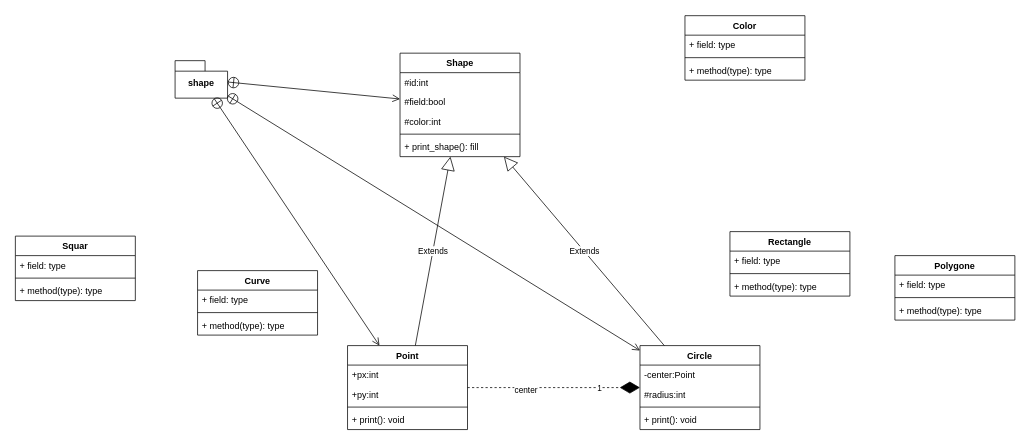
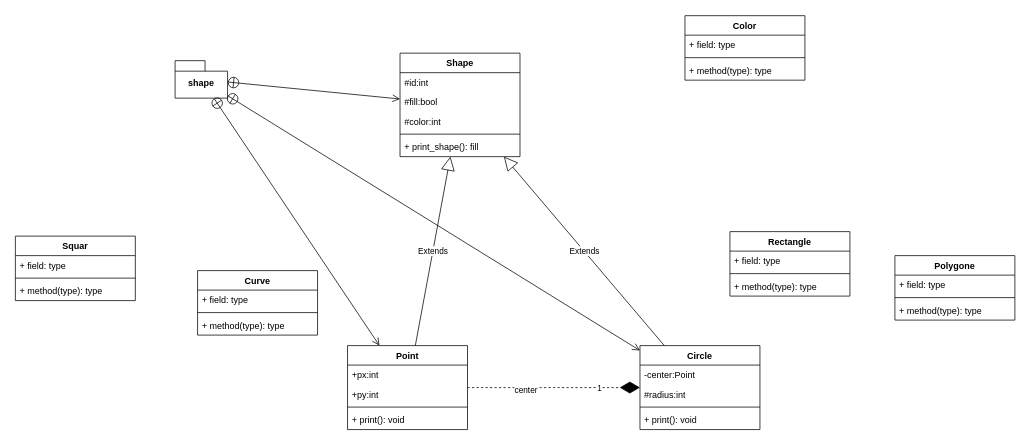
  <mxCell id="0" />
  <mxCell id="1" parent="0" />
  <mxCell id="2" value="Shape" style="swimlane;fontStyle=1;align=center;verticalAlign=top;childLayout=stackLayout;horizontal=1;startSize=26;horizontalStack=0;resizeParent=1;resizeParentMax=0;resizeLast=0;collapsible=1;marginBottom=0;whiteSpace=wrap;html=1;" vertex="1" parent="1"><mxGeometry x="533" y="70" width="160" height="138" as="geometry" /></mxCell>
  <mxCell id="3" value="#id:int" style="text;strokeColor=none;fillColor=none;align=left;verticalAlign=top;spacingLeft=4;spacingRight=4;overflow=hidden;rotatable=0;points=[[0,0.5],[1,0.5]];portConstraint=eastwest;whiteSpace=wrap;html=1;" vertex="1" parent="2"><mxGeometry y="26" width="160" height="26" as="geometry" /></mxCell>
- <mxCell id="4" value="#field:bool" style="text;strokeColor=none;fillColor=none;align=left;verticalAlign=top;spacingLeft=4;spacingRight=4;overflow=hidden;rotatable=0;points=[[0,0.5],[1,0.5]];portConstraint=eastwest;whiteSpace=wrap;html=1;" vertex="1" parent="2"><mxGeometry y="52" width="160" height="26" as="geometry" /></mxCell>
+ <mxCell id="4" value="#fill:bool" style="text;strokeColor=none;fillColor=none;align=left;verticalAlign=top;spacingLeft=4;spacingRight=4;overflow=hidden;rotatable=0;points=[[0,0.5],[1,0.5]];portConstraint=eastwest;whiteSpace=wrap;html=1;" vertex="1" parent="2"><mxGeometry y="52" width="160" height="26" as="geometry" /></mxCell>
  <mxCell id="5" value="#color:int" style="text;strokeColor=none;fillColor=none;align=left;verticalAlign=top;spacingLeft=4;spacingRight=4;overflow=hidden;rotatable=0;points=[[0,0.5],[1,0.5]];portConstraint=eastwest;whiteSpace=wrap;html=1;" vertex="1" parent="2"><mxGeometry y="78" width="160" height="26" as="geometry" /></mxCell>
  <mxCell id="6" value="" style="line;strokeWidth=1;fillColor=none;align=left;verticalAlign=middle;spacingTop=-1;spacingLeft=3;spacingRight=3;rotatable=0;labelPosition=right;points=[];portConstraint=eastwest;strokeColor=inherit;" vertex="1" parent="2"><mxGeometry y="104" width="160" height="8" as="geometry" /></mxCell>
  <mxCell id="7" value="+ print_shape(): fill" style="text;strokeColor=none;fillColor=none;align=left;verticalAlign=top;spacingLeft=4;spacingRight=4;overflow=hidden;rotatable=0;points=[[0,0.5],[1,0.5]];portConstraint=eastwest;whiteSpace=wrap;html=1;" vertex="1" parent="2"><mxGeometry y="112" width="160" height="26" as="geometry" /></mxCell>
  <mxCell id="8" value="Curve" style="swimlane;fontStyle=1;align=center;verticalAlign=top;childLayout=stackLayout;horizontal=1;startSize=26;horizontalStack=0;resizeParent=1;resizeParentMax=0;resizeLast=0;collapsible=1;marginBottom=0;whiteSpace=wrap;html=1;" vertex="1" parent="1"><mxGeometry x="263" y="360" width="160" height="86" as="geometry" /></mxCell>
  <mxCell id="9" value="+ field: type" style="text;strokeColor=none;fillColor=none;align=left;verticalAlign=top;spacingLeft=4;spacingRight=4;overflow=hidden;rotatable=0;points=[[0,0.5],[1,0.5]];portConstraint=eastwest;whiteSpace=wrap;html=1;" vertex="1" parent="8"><mxGeometry y="26" width="160" height="26" as="geometry" /></mxCell>
  <mxCell id="10" value="" style="line;strokeWidth=1;fillColor=none;align=left;verticalAlign=middle;spacingTop=-1;spacingLeft=3;spacingRight=3;rotatable=0;labelPosition=right;points=[];portConstraint=eastwest;strokeColor=inherit;" vertex="1" parent="8"><mxGeometry y="52" width="160" height="8" as="geometry" /></mxCell>
  <mxCell id="11" value="+ method(type): type" style="text;strokeColor=none;fillColor=none;align=left;verticalAlign=top;spacingLeft=4;spacingRight=4;overflow=hidden;rotatable=0;points=[[0,0.5],[1,0.5]];portConstraint=eastwest;whiteSpace=wrap;html=1;" vertex="1" parent="8"><mxGeometry y="60" width="160" height="26" as="geometry" /></mxCell>
  <mxCell id="12" value="Point" style="swimlane;fontStyle=1;align=center;verticalAlign=top;childLayout=stackLayout;horizontal=1;startSize=26;horizontalStack=0;resizeParent=1;resizeParentMax=0;resizeLast=0;collapsible=1;marginBottom=0;whiteSpace=wrap;html=1;" vertex="1" parent="1"><mxGeometry x="463" y="460" width="160" height="112" as="geometry" /></mxCell>
  <mxCell id="13" value="+px:int" style="text;strokeColor=none;fillColor=none;align=left;verticalAlign=top;spacingLeft=4;spacingRight=4;overflow=hidden;rotatable=0;points=[[0,0.5],[1,0.5]];portConstraint=eastwest;whiteSpace=wrap;html=1;" vertex="1" parent="12"><mxGeometry y="26" width="160" height="26" as="geometry" /></mxCell>
  <mxCell id="14" value="+py:int" style="text;strokeColor=none;fillColor=none;align=left;verticalAlign=top;spacingLeft=4;spacingRight=4;overflow=hidden;rotatable=0;points=[[0,0.5],[1,0.5]];portConstraint=eastwest;whiteSpace=wrap;html=1;" vertex="1" parent="12"><mxGeometry y="52" width="160" height="26" as="geometry" /></mxCell>
  <mxCell id="15" value="" style="line;strokeWidth=1;fillColor=none;align=left;verticalAlign=middle;spacingTop=-1;spacingLeft=3;spacingRight=3;rotatable=0;labelPosition=right;points=[];portConstraint=eastwest;strokeColor=inherit;" vertex="1" parent="12"><mxGeometry y="78" width="160" height="8" as="geometry" /></mxCell>
  <mxCell id="16" value="+ print(): void" style="text;strokeColor=none;fillColor=none;align=left;verticalAlign=top;spacingLeft=4;spacingRight=4;overflow=hidden;rotatable=0;points=[[0,0.5],[1,0.5]];portConstraint=eastwest;whiteSpace=wrap;html=1;" vertex="1" parent="12"><mxGeometry y="86" width="160" height="26" as="geometry" /></mxCell>
  <mxCell id="17" value="Squar" style="swimlane;fontStyle=1;align=center;verticalAlign=top;childLayout=stackLayout;horizontal=1;startSize=26;horizontalStack=0;resizeParent=1;resizeParentMax=0;resizeLast=0;collapsible=1;marginBottom=0;whiteSpace=wrap;html=1;" vertex="1" parent="1"><mxGeometry x="20" y="314" width="160" height="86" as="geometry" /></mxCell>
  <mxCell id="18" value="+ field: type" style="text;strokeColor=none;fillColor=none;align=left;verticalAlign=top;spacingLeft=4;spacingRight=4;overflow=hidden;rotatable=0;points=[[0,0.5],[1,0.5]];portConstraint=eastwest;whiteSpace=wrap;html=1;" vertex="1" parent="17"><mxGeometry y="26" width="160" height="26" as="geometry" /></mxCell>
  <mxCell id="19" value="" style="line;strokeWidth=1;fillColor=none;align=left;verticalAlign=middle;spacingTop=-1;spacingLeft=3;spacingRight=3;rotatable=0;labelPosition=right;points=[];portConstraint=eastwest;strokeColor=inherit;" vertex="1" parent="17"><mxGeometry y="52" width="160" height="8" as="geometry" /></mxCell>
  <mxCell id="20" value="+ method(type): type" style="text;strokeColor=none;fillColor=none;align=left;verticalAlign=top;spacingLeft=4;spacingRight=4;overflow=hidden;rotatable=0;points=[[0,0.5],[1,0.5]];portConstraint=eastwest;whiteSpace=wrap;html=1;" vertex="1" parent="17"><mxGeometry y="60" width="160" height="26" as="geometry" /></mxCell>
  <mxCell id="21" value="Extends" style="endArrow=block;endSize=16;endFill=0;html=1;rounded=0;" edge="1" parent="1" source="12" target="2"><mxGeometry width="160" relative="1" as="geometry"><mxPoint x="743" y="270" as="sourcePoint" /><mxPoint x="903" y="270" as="targetPoint" /></mxGeometry></mxCell>
  <mxCell id="22" value="Polygone" style="swimlane;fontStyle=1;align=center;verticalAlign=top;childLayout=stackLayout;horizontal=1;startSize=26;horizontalStack=0;resizeParent=1;resizeParentMax=0;resizeLast=0;collapsible=1;marginBottom=0;whiteSpace=wrap;html=1;" vertex="1" parent="1"><mxGeometry x="1193" y="340" width="160" height="86" as="geometry" /></mxCell>
  <mxCell id="23" value="+ field: type" style="text;strokeColor=none;fillColor=none;align=left;verticalAlign=top;spacingLeft=4;spacingRight=4;overflow=hidden;rotatable=0;points=[[0,0.5],[1,0.5]];portConstraint=eastwest;whiteSpace=wrap;html=1;" vertex="1" parent="22"><mxGeometry y="26" width="160" height="26" as="geometry" /></mxCell>
  <mxCell id="24" value="" style="line;strokeWidth=1;fillColor=none;align=left;verticalAlign=middle;spacingTop=-1;spacingLeft=3;spacingRight=3;rotatable=0;labelPosition=right;points=[];portConstraint=eastwest;strokeColor=inherit;" vertex="1" parent="22"><mxGeometry y="52" width="160" height="8" as="geometry" /></mxCell>
  <mxCell id="25" value="+ method(type): type" style="text;strokeColor=none;fillColor=none;align=left;verticalAlign=top;spacingLeft=4;spacingRight=4;overflow=hidden;rotatable=0;points=[[0,0.5],[1,0.5]];portConstraint=eastwest;whiteSpace=wrap;html=1;" vertex="1" parent="22"><mxGeometry y="60" width="160" height="26" as="geometry" /></mxCell>
  <mxCell id="26" value="Circle" style="swimlane;fontStyle=1;align=center;verticalAlign=top;childLayout=stackLayout;horizontal=1;startSize=26;horizontalStack=0;resizeParent=1;resizeParentMax=0;resizeLast=0;collapsible=1;marginBottom=0;whiteSpace=wrap;html=1;" vertex="1" parent="1"><mxGeometry x="853" y="460" width="160" height="112" as="geometry" /></mxCell>
  <mxCell id="27" value="-center:Point" style="text;strokeColor=none;fillColor=none;align=left;verticalAlign=top;spacingLeft=4;spacingRight=4;overflow=hidden;rotatable=0;points=[[0,0.5],[1,0.5]];portConstraint=eastwest;whiteSpace=wrap;html=1;" vertex="1" parent="26"><mxGeometry y="26" width="160" height="26" as="geometry" /></mxCell>
  <mxCell id="28" value="#radius:int" style="text;strokeColor=none;fillColor=none;align=left;verticalAlign=top;spacingLeft=4;spacingRight=4;overflow=hidden;rotatable=0;points=[[0,0.5],[1,0.5]];portConstraint=eastwest;whiteSpace=wrap;html=1;" vertex="1" parent="26"><mxGeometry y="52" width="160" height="26" as="geometry" /></mxCell>
  <mxCell id="29" value="" style="line;strokeWidth=1;fillColor=none;align=left;verticalAlign=middle;spacingTop=-1;spacingLeft=3;spacingRight=3;rotatable=0;labelPosition=right;points=[];portConstraint=eastwest;strokeColor=inherit;" vertex="1" parent="26"><mxGeometry y="78" width="160" height="8" as="geometry" /></mxCell>
  <mxCell id="30" value="+ print(): void" style="text;strokeColor=none;fillColor=none;align=left;verticalAlign=top;spacingLeft=4;spacingRight=4;overflow=hidden;rotatable=0;points=[[0,0.5],[1,0.5]];portConstraint=eastwest;whiteSpace=wrap;html=1;" vertex="1" parent="26"><mxGeometry y="86" width="160" height="26" as="geometry" /></mxCell>
  <mxCell id="31" value="Rectangle" style="swimlane;fontStyle=1;align=center;verticalAlign=top;childLayout=stackLayout;horizontal=1;startSize=26;horizontalStack=0;resizeParent=1;resizeParentMax=0;resizeLast=0;collapsible=1;marginBottom=0;whiteSpace=wrap;html=1;" vertex="1" parent="1"><mxGeometry x="973" y="308" width="160" height="86" as="geometry" /></mxCell>
  <mxCell id="32" value="+ field: type" style="text;strokeColor=none;fillColor=none;align=left;verticalAlign=top;spacingLeft=4;spacingRight=4;overflow=hidden;rotatable=0;points=[[0,0.5],[1,0.5]];portConstraint=eastwest;whiteSpace=wrap;html=1;" vertex="1" parent="31"><mxGeometry y="26" width="160" height="26" as="geometry" /></mxCell>
  <mxCell id="33" value="" style="line;strokeWidth=1;fillColor=none;align=left;verticalAlign=middle;spacingTop=-1;spacingLeft=3;spacingRight=3;rotatable=0;labelPosition=right;points=[];portConstraint=eastwest;strokeColor=inherit;" vertex="1" parent="31"><mxGeometry y="52" width="160" height="8" as="geometry" /></mxCell>
  <mxCell id="34" value="+ method(type): type" style="text;strokeColor=none;fillColor=none;align=left;verticalAlign=top;spacingLeft=4;spacingRight=4;overflow=hidden;rotatable=0;points=[[0,0.5],[1,0.5]];portConstraint=eastwest;whiteSpace=wrap;html=1;" vertex="1" parent="31"><mxGeometry y="60" width="160" height="26" as="geometry" /></mxCell>
  <mxCell id="35" value="Color" style="swimlane;fontStyle=1;align=center;verticalAlign=top;childLayout=stackLayout;horizontal=1;startSize=26;horizontalStack=0;resizeParent=1;resizeParentMax=0;resizeLast=0;collapsible=1;marginBottom=0;whiteSpace=wrap;html=1;" vertex="1" parent="1"><mxGeometry x="913" y="20" width="160" height="86" as="geometry" /></mxCell>
  <mxCell id="36" value="+ field: type" style="text;strokeColor=none;fillColor=none;align=left;verticalAlign=top;spacingLeft=4;spacingRight=4;overflow=hidden;rotatable=0;points=[[0,0.5],[1,0.5]];portConstraint=eastwest;whiteSpace=wrap;html=1;" vertex="1" parent="35"><mxGeometry y="26" width="160" height="26" as="geometry" /></mxCell>
  <mxCell id="37" value="" style="line;strokeWidth=1;fillColor=none;align=left;verticalAlign=middle;spacingTop=-1;spacingLeft=3;spacingRight=3;rotatable=0;labelPosition=right;points=[];portConstraint=eastwest;strokeColor=inherit;" vertex="1" parent="35"><mxGeometry y="52" width="160" height="8" as="geometry" /></mxCell>
  <mxCell id="38" value="+ method(type): type" style="text;strokeColor=none;fillColor=none;align=left;verticalAlign=top;spacingLeft=4;spacingRight=4;overflow=hidden;rotatable=0;points=[[0,0.5],[1,0.5]];portConstraint=eastwest;whiteSpace=wrap;html=1;" vertex="1" parent="35"><mxGeometry y="60" width="160" height="26" as="geometry" /></mxCell>
  <mxCell id="39" value="" style="endArrow=diamondThin;endFill=1;endSize=24;html=1;rounded=0;dashed=1;" edge="1" parent="1" source="12" target="26"><mxGeometry width="160" relative="1" as="geometry"><mxPoint x="653" y="580" as="sourcePoint" /><mxPoint x="813" y="580" as="targetPoint" /></mxGeometry></mxCell>
  <mxCell id="40" value="1" style="edgeLabel;html=1;align=center;verticalAlign=middle;resizable=0;points=[];" vertex="1" connectable="0" parent="39"><mxGeometry x="0.524" relative="1" as="geometry"><mxPoint as="offset" /></mxGeometry></mxCell>
  <mxCell id="41" value="center" style="edgeLabel;html=1;align=center;verticalAlign=middle;resizable=0;points=[];" vertex="1" connectable="0" parent="39"><mxGeometry x="-0.33" y="-3" relative="1" as="geometry"><mxPoint as="offset" /></mxGeometry></mxCell>
  <mxCell id="42" value="Extends" style="endArrow=block;endSize=16;endFill=0;html=1;rounded=0;" edge="1" parent="1" source="26" target="2"><mxGeometry width="160" relative="1" as="geometry"><mxPoint x="783" y="310" as="sourcePoint" /><mxPoint x="943" y="310" as="targetPoint" /></mxGeometry></mxCell>
  <mxCell id="43" value="shape" style="shape=folder;fontStyle=1;spacingTop=10;tabWidth=40;tabHeight=14;tabPosition=left;html=1;whiteSpace=wrap;" vertex="1" parent="1"><mxGeometry x="233" y="80" width="70" height="50" as="geometry" /></mxCell>
  <mxCell id="44" value="" style="endArrow=open;startArrow=circlePlus;endFill=0;startFill=0;endSize=8;html=1;rounded=0;" edge="1" parent="1" source="43" target="2"><mxGeometry width="160" relative="1" as="geometry"><mxPoint x="373" y="100" as="sourcePoint" /><mxPoint x="373" y="190" as="targetPoint" /></mxGeometry></mxCell>
  <mxCell id="45" value="" style="endArrow=open;startArrow=circlePlus;endFill=0;startFill=0;endSize=8;html=1;rounded=0;" edge="1" parent="1" source="43" target="12"><mxGeometry width="160" relative="1" as="geometry"><mxPoint x="333" y="200" as="sourcePoint" /><mxPoint x="493" y="200" as="targetPoint" /></mxGeometry></mxCell>
  <mxCell id="46" value="" style="endArrow=open;startArrow=circlePlus;endFill=0;startFill=0;endSize=8;html=1;rounded=0;" edge="1" parent="1" source="43" target="26"><mxGeometry width="160" relative="1" as="geometry"><mxPoint x="503" y="540" as="sourcePoint" /><mxPoint x="663" y="540" as="targetPoint" /></mxGeometry></mxCell>
